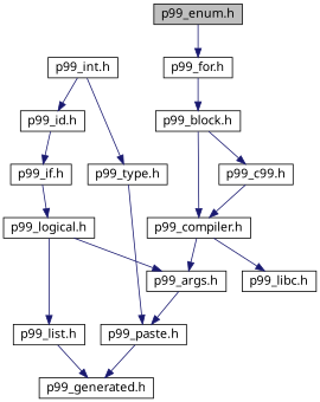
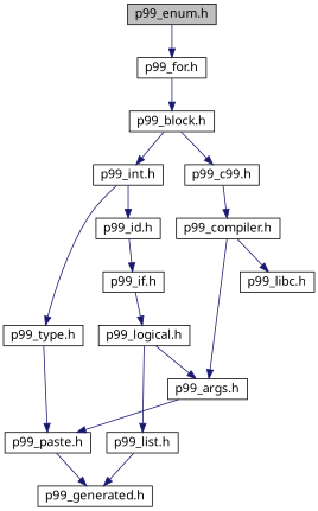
  digraph {
    fontname="Noto Sans"
    node [color=black fillcolor=white fontname="Noto Sans" fontsize=14 shape=record style=filled]
    edge [color=midnightblue fontname="Noto Sans" fontsize=14 labelfontname=Helvetica labelfontsize=14 style=solid]
    n1 [fillcolor=grey75 fontcolor=black height=0.2 label="p99_enum.h" width=0.4]
    n2 [height=0.2 label="p99_for.h" width=0.4]
    n3 [height=0.2 label="p99_block.h" width=0.4]
    n4 [height=0.2 label="p99_int.h" width=0.4]
    n5 [height=0.2 label="p99_c99.h" width=0.4]
    n6 [height=0.2 label="p99_id.h" width=0.4]
    n7 [height=0.2 label="p99_type.h" width=0.4]
    n8 [height=0.2 label="p99_compiler.h" width=0.4]
    n9 [height=0.2 label="p99_if.h" width=0.4]
    n10 [height=0.2 label="p99_paste.h" width=0.4]
    n11 [height=0.2 label="p99_args.h" width=0.4]
    n12 [height=0.2 label="p99_libc.h" width=0.4]
    n13 [height=0.2 label="p99_generated.h" width=0.4]
    n14 [height=0.2 label="p99_logical.h" width=0.4]
    n15 [height=0.2 label="p99_list.h" width=0.4]
    n1 -> n2
    n2 -> n3
-   n3 -> n8
+   n3 -> n4
    n3 -> n5
    n4 -> n6
    n4 -> n7
    n5 -> n8
    n6 -> n9
    n7 -> n10
    n8 -> n11
    n8 -> n12
    n9 -> n14
    n10 -> n13
    n11 -> n10
    n14 -> n11
    n14 -> n15
    n15 -> n13
  }
